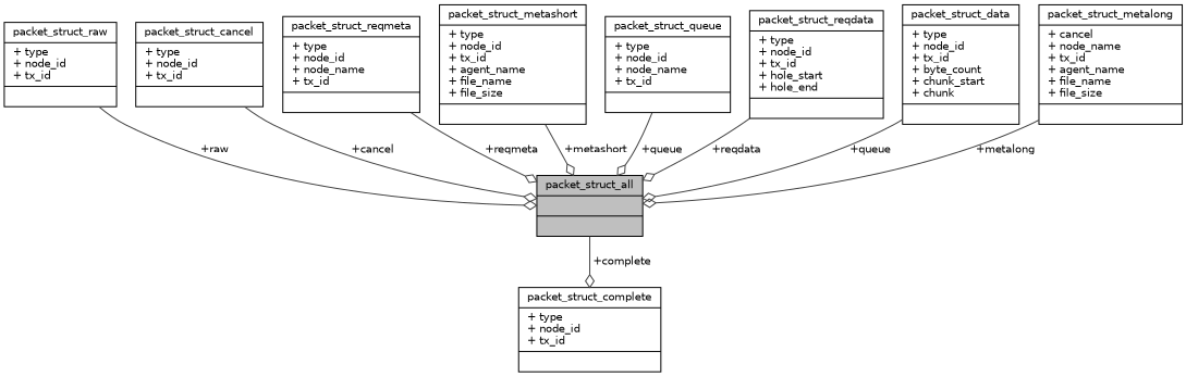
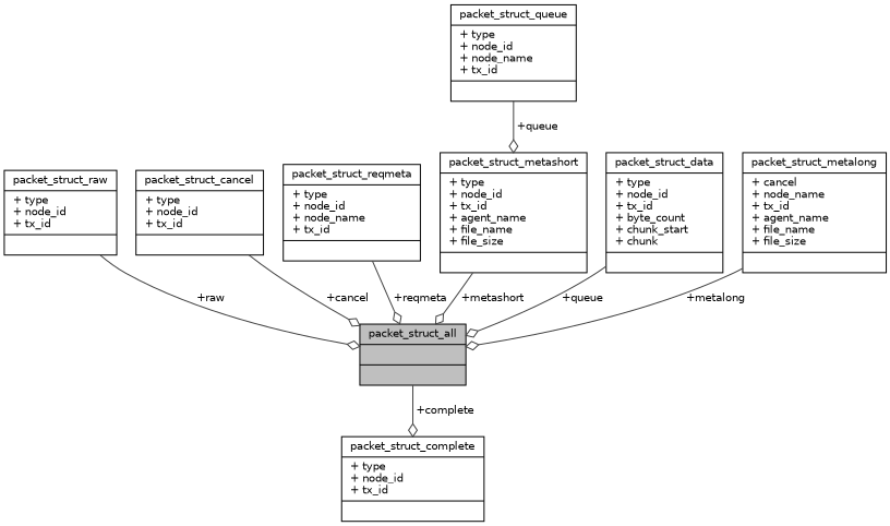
  digraph {
    node [color=black fillcolor=white fontname=Helvetica fontsize=10 shape=record style=filled]
    edge [arrowhead=odiamond color=grey25 fontname=Helvetica fontsize=10 labelfontname=Helvetica labelfontsize=10 style=solid]
    n1 [fillcolor=grey75 fontcolor=black height=0.2 label="{packet_struct_all\n||}" width=0.4]
    n2 [height=0.2 label="{packet_struct_complete\n|+ type\l+ node_id\l+ tx_id\l|}" width=0.4]
    n3 [height=0.2 label="{packet_struct_raw\n|+ type\l+ node_id\l+ tx_id\l|}" width=0.4]
    n4 [height=0.2 label="{packet_struct_cancel\n|+ type\l+ node_id\l+ tx_id\l|}" width=0.4]
    n5 [height=0.2 label="{packet_struct_reqmeta\n|+ type\l+ node_id\l+ node_name\l+ tx_id\l|}" width=0.4]
    n6 [height=0.2 label="{packet_struct_metashort\n|+ type\l+ node_id\l+ tx_id\l+ agent_name\l+ file_name\l+ file_size\l|}" width=0.4]
    n7 [height=0.2 label="{packet_struct_queue\n|+ type\l+ node_id\l+ node_name\l+ tx_id\l|}" width=0.4]
-   n8 [height=0.2 label="{packet_struct_reqdata\n|+ type\l+ node_id\l+ tx_id\l+ hole_start\l+ hole_end\l|}" width=0.4]
    n9 [height=0.2 label="{packet_struct_data\n|+ type\l+ node_id\l+ tx_id\l+ byte_count\l+ chunk_start\l+ chunk\l|}" width=0.4]
    n10 [height=0.2 label="{packet_struct_metalong\n|+ cancel\l+ node_name\l+ tx_id\l+ agent_name\l+ file_name\l+ file_size\l|}" width=0.4]
    n1 -> n2 [label=" +complete"]
    n3 -> n1 [label=" +raw"]
    n4 -> n1 [label=" +cancel"]
    n5 -> n1 [label=" +reqmeta"]
    n6 -> n1 [label=" +metashort"]
-   n7 -> n1 [label=" +queue"]
-   n8 -> n1 [label=" +reqdata"]
+   n7 -> n6 [label=" +queue"]
    n9 -> n1 [label=" +queue"]
    n10 -> n1 [label=" +metalong"]
  }
